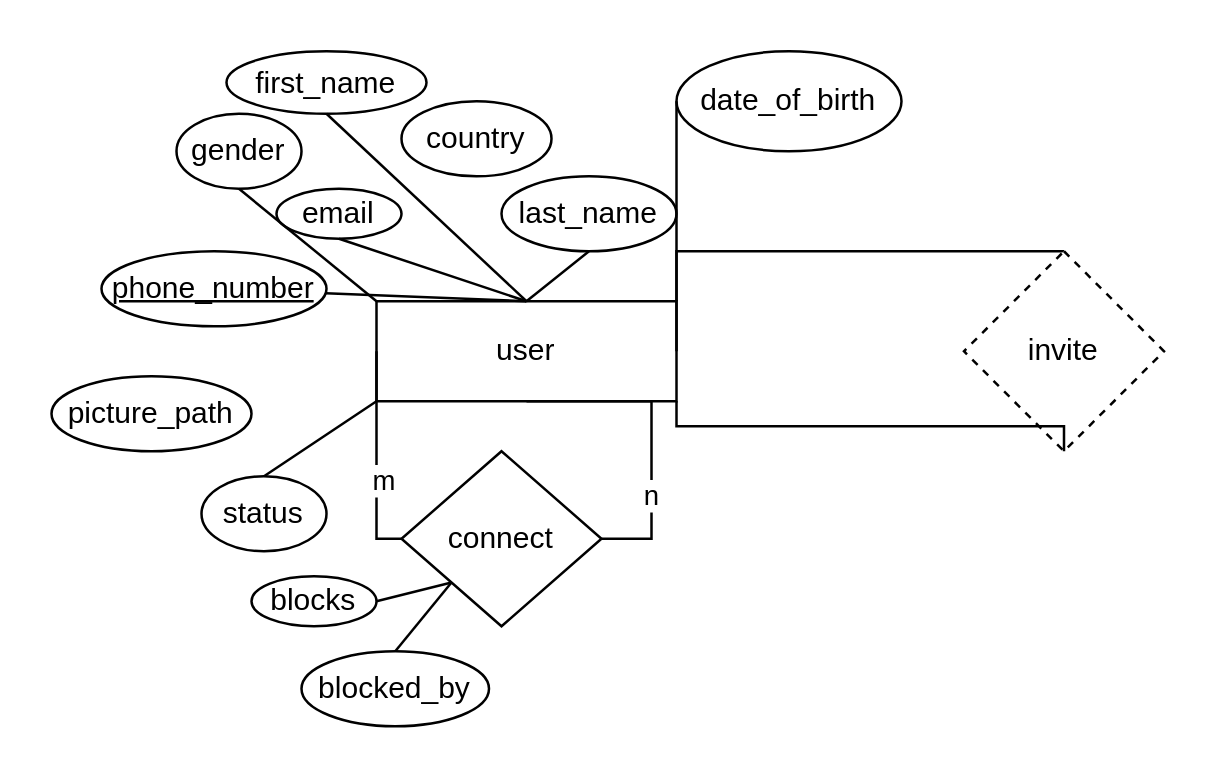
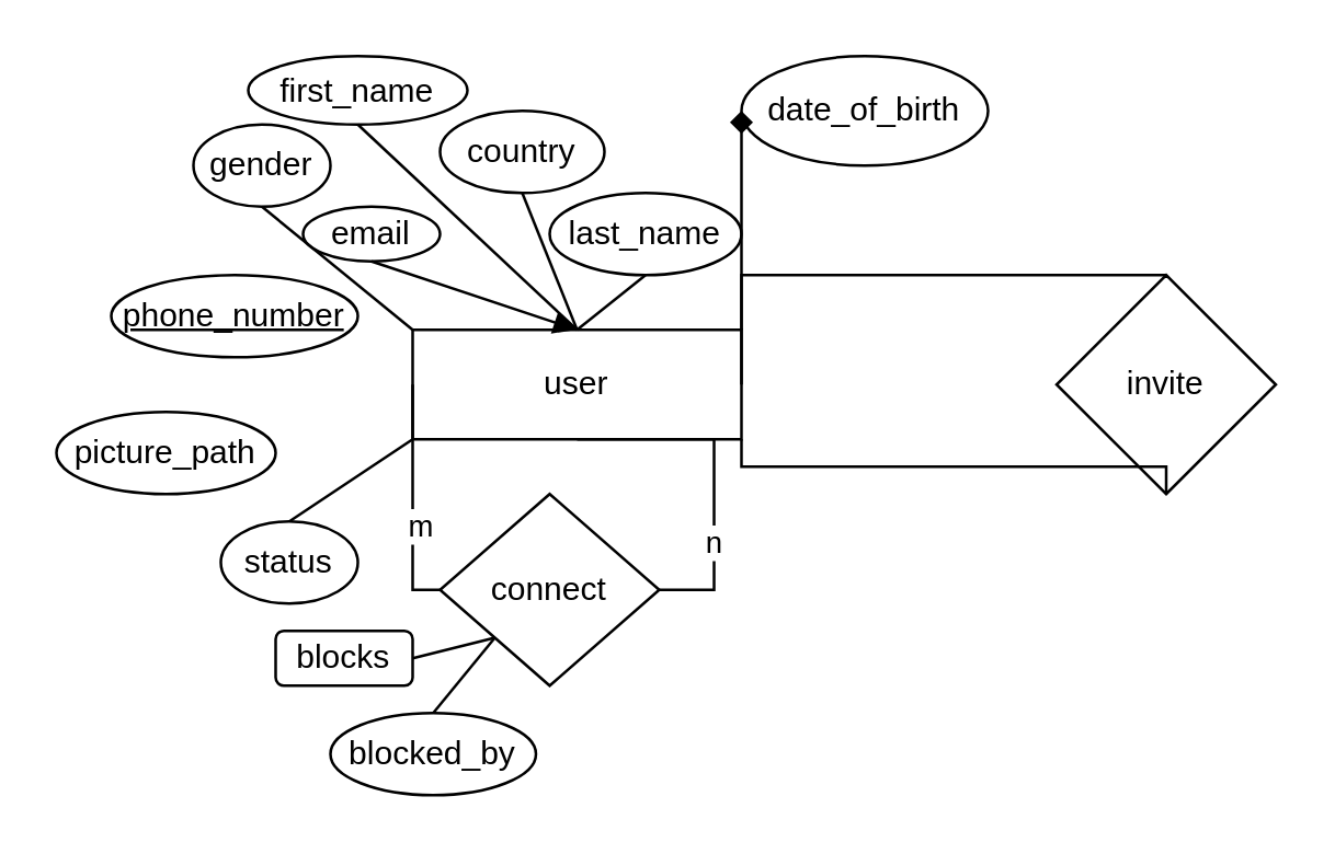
  <mxCell id="0" />
  <mxCell id="1" parent="0" />
  <mxCell id="2" value="user" style="rounded=0;whiteSpace=wrap;html=1;" vertex="1" parent="1"><mxGeometry x="150" y="120" width="120" height="40" as="geometry" /></mxCell>
  <mxCell id="3" value="&lt;u&gt;phone_number&lt;/u&gt;" style="ellipse;whiteSpace=wrap;html=1;" vertex="1" parent="1"><mxGeometry x="40" y="100" width="90" height="30" as="geometry" /></mxCell>
  <mxCell id="4" value="email" style="ellipse;whiteSpace=wrap;html=1;" vertex="1" parent="1"><mxGeometry x="110" y="75" width="50" height="20" as="geometry" /></mxCell>
  <mxCell id="5" value="date_of_birth" style="ellipse;whiteSpace=wrap;html=1;" vertex="1" parent="1"><mxGeometry x="270" y="20" width="90" height="40" as="geometry" /></mxCell>
  <mxCell id="6" value="first_name" style="ellipse;whiteSpace=wrap;html=1;" vertex="1" parent="1"><mxGeometry x="90" y="20" width="80" height="25" as="geometry" /></mxCell>
  <mxCell id="7" value="country" style="ellipse;whiteSpace=wrap;html=1;" vertex="1" parent="1"><mxGeometry x="160" y="40" width="60" height="30" as="geometry" /></mxCell>
  <mxCell id="8" value="gender" style="ellipse;whiteSpace=wrap;html=1;" vertex="1" parent="1"><mxGeometry x="70" y="45" width="50" height="30" as="geometry" /></mxCell>
  <mxCell id="9" value="picture_path" style="ellipse;whiteSpace=wrap;html=1;" vertex="1" parent="1"><mxGeometry x="20" y="150" width="80" height="30" as="geometry" /></mxCell>
  <mxCell id="10" value="last_name" style="ellipse;whiteSpace=wrap;html=1;" vertex="1" parent="1"><mxGeometry x="200" y="70" width="70" height="30" as="geometry" /></mxCell>
  <mxCell id="11" value="" style="endArrow=none;html=1;rounded=0;elbow=vertical;entryX=0.5;entryY=1;entryDx=0;entryDy=0;exitX=0.5;exitY=0;exitDx=0;exitDy=0;" edge="1" parent="1" source="2" target="10"><mxGeometry width="50" height="50" relative="1" as="geometry"><mxPoint x="130" y="40" as="sourcePoint" /><mxPoint x="180" y="-10" as="targetPoint" /></mxGeometry></mxCell>
- <mxCell id="12" value="" style="endArrow=none;html=1;rounded=0;elbow=vertical;entryX=0.5;entryY=0;entryDx=0;entryDy=0;exitX=0.5;exitY=1;exitDx=0;exitDy=0;" edge="1" parent="1" source="4" target="2"><mxGeometry width="50" height="50" relative="1" as="geometry"><mxPoint x="30" y="80" as="sourcePoint" /><mxPoint x="80" y="30" as="targetPoint" /></mxGeometry></mxCell>
- <mxCell id="13" value="" style="endArrow=none;html=1;rounded=0;elbow=vertical;entryX=0;entryY=0.5;entryDx=0;entryDy=0;exitX=1;exitY=0.5;exitDx=0;exitDy=0;" edge="1" parent="1" source="2" target="5"><mxGeometry width="50" height="50" relative="1" as="geometry"><mxPoint x="230" y="290" as="sourcePoint" /><mxPoint x="280" y="240" as="targetPoint" /></mxGeometry></mxCell>
+ <mxCell id="12" value="" style="endArrow=block;html=1;rounded=0;elbow=vertical;entryX=0.5;entryY=0;entryDx=0;entryDy=0;exitX=0.5;exitY=1;exitDx=0;exitDy=0;" edge="1" parent="1" source="4" target="2"><mxGeometry width="50" height="50" relative="1" as="geometry"><mxPoint x="30" y="80" as="sourcePoint" /><mxPoint x="80" y="30" as="targetPoint" /></mxGeometry></mxCell>
+ <mxCell id="13" value="" style="endArrow=diamond;html=1;rounded=0;elbow=vertical;entryX=0;entryY=0.5;entryDx=0;entryDy=0;exitX=1;exitY=0.5;exitDx=0;exitDy=0;" edge="1" parent="1" source="2" target="5"><mxGeometry width="50" height="50" relative="1" as="geometry"><mxPoint x="230" y="290" as="sourcePoint" /><mxPoint x="280" y="240" as="targetPoint" /></mxGeometry></mxCell>
  <mxCell id="14" value="" style="endArrow=none;html=1;rounded=0;elbow=vertical;entryX=0.5;entryY=1;entryDx=0;entryDy=0;exitX=0.5;exitY=0;exitDx=0;exitDy=0;" edge="1" parent="1" source="2" target="6"><mxGeometry width="50" height="50" relative="1" as="geometry"><mxPoint x="150" y="50" as="sourcePoint" /><mxPoint x="200" y="0" as="targetPoint" /></mxGeometry></mxCell>
- <mxCell id="15" value="" style="endArrow=none;html=1;rounded=0;elbow=vertical;exitX=0.5;exitY=0;exitDx=0;exitDy=0;" edge="1" parent="1" source="2" target="3"><mxGeometry width="50" height="50" relative="1" as="geometry"><mxPoint x="10" y="60" as="sourcePoint" /><mxPoint x="60" as="targetPoint" y="10" /></mxGeometry></mxCell>
+ <mxCell id="15" value="" style="endArrow=none;html=1;rounded=0;elbow=vertical;entryX=0.5;entryY=1;entryDx=0;entryDy=0;exitX=0.5;exitY=0;exitDx=0;exitDy=0;" edge="1" parent="1" source="2" target="7"><mxGeometry width="50" height="50" relative="1" as="geometry"><mxPoint x="10" y="60" as="sourcePoint" /><mxPoint x="60" as="targetPoint" y="10" /></mxGeometry></mxCell>
  <mxCell id="16" value="" style="endArrow=none;html=1;rounded=0;elbow=vertical;entryX=0;entryY=0;entryDx=0;entryDy=0;exitX=0.5;exitY=1;exitDx=0;exitDy=0;" edge="1" parent="1" source="8" target="2"><mxGeometry width="50" height="50" relative="1" as="geometry"><mxPoint x="100" y="40" as="sourcePoint" /><mxPoint x="150" y="-10" as="targetPoint" /></mxGeometry></mxCell>
  <mxCell id="17" style="edgeStyle=orthogonalEdgeStyle;rounded=0;orthogonalLoop=1;jettySize=auto;html=1;entryX=0.5;entryY=1;entryDx=0;entryDy=0;endArrow=none;endFill=0;elbow=vertical;exitX=1;exitY=0.5;exitDx=0;exitDy=0;" edge="1" parent="1" source="21" target="2"><mxGeometry relative="1" as="geometry" /></mxCell>
  <mxCell id="18" value="n" style="edgeLabel;html=1;align=center;verticalAlign=middle;resizable=0;points=[];" vertex="1" connectable="0" parent="17"><mxGeometry x="-0.389" y="1" relative="1" as="geometry"><mxPoint as="offset" /></mxGeometry></mxCell>
  <mxCell id="19" style="edgeStyle=orthogonalEdgeStyle;rounded=0;orthogonalLoop=1;jettySize=auto;html=1;entryX=0;entryY=0.5;entryDx=0;entryDy=0;endArrow=none;endFill=0;elbow=vertical;exitX=0;exitY=0.5;exitDx=0;exitDy=0;" edge="1" parent="1" source="21" target="2"><mxGeometry relative="1" as="geometry"><Array as="points"><mxPoint x="150" y="215" /></Array></mxGeometry></mxCell>
  <mxCell id="20" value="m" style="edgeLabel;html=1;align=center;verticalAlign=middle;resizable=0;points=[];" vertex="1" connectable="0" parent="19"><mxGeometry x="-0.196" y="-2" relative="1" as="geometry"><mxPoint as="offset" /></mxGeometry></mxCell>
  <mxCell id="21" value="connect" style="rhombus;whiteSpace=wrap;html=1;" vertex="1" parent="1"><mxGeometry x="160" y="180" width="80" height="70" as="geometry" /></mxCell>
  <mxCell id="22" value="" style="endArrow=none;html=1;rounded=0;elbow=vertical;entryX=0;entryY=1;entryDx=0;entryDy=0;exitX=1;exitY=0.5;exitDx=0;exitDy=0;" edge="1" parent="1" source="23" target="21"><mxGeometry width="50" height="50" relative="1" as="geometry"><mxPoint x="144.142" y="235.858" as="sourcePoint" /><mxPoint x="150" y="280" as="targetPoint" /></mxGeometry></mxCell>
- <mxCell id="23" value="blocks" style="ellipse;whiteSpace=wrap;html=1;" vertex="1" parent="1"><mxGeometry x="100" y="230" width="50" height="20" as="geometry" /></mxCell>
+ <mxCell id="23" value="blocks" style="whiteSpace=wrap;html=1;rounded=1;" vertex="1" parent="1"><mxGeometry x="100" y="230" width="50" height="20" as="geometry" /></mxCell>
  <mxCell id="24" value="blocked_by" style="ellipse;whiteSpace=wrap;html=1;" vertex="1" parent="1"><mxGeometry x="120" y="260" width="75" height="30" as="geometry" /></mxCell>
  <mxCell id="25" value="" style="endArrow=none;html=1;rounded=0;elbow=vertical;entryX=0;entryY=1;entryDx=0;entryDy=0;exitX=0.5;exitY=0;exitDx=0;exitDy=0;" edge="1" parent="1" source="24" target="21"><mxGeometry width="50" height="50" relative="1" as="geometry"><mxPoint x="40" y="320" as="sourcePoint" /><mxPoint x="90" y="270" as="targetPoint" /></mxGeometry></mxCell>
  <mxCell id="26" value="status" style="ellipse;whiteSpace=wrap;html=1;" vertex="1" parent="1"><mxGeometry x="80" y="190" width="50" height="30" as="geometry" /></mxCell>
  <mxCell id="27" value="" style="endArrow=none;html=1;rounded=0;elbow=vertical;entryX=0;entryY=1;entryDx=0;entryDy=0;exitX=0.5;exitY=0;exitDx=0;exitDy=0;" edge="1" parent="1" source="26" target="2"><mxGeometry width="50" height="50" relative="1" as="geometry"><mxPoint x="250" y="360" as="sourcePoint" /><mxPoint x="300" y="310" as="targetPoint" /></mxGeometry></mxCell>
  <mxCell id="28" style="edgeStyle=orthogonalEdgeStyle;rounded=0;orthogonalLoop=1;jettySize=auto;html=1;endArrow=none;endFill=0;elbow=vertical;exitX=0.5;exitY=0;exitDx=0;exitDy=0;entryX=1;entryY=0;entryDx=0;entryDy=0;" edge="1" parent="1" source="29" target="2"><mxGeometry relative="1" as="geometry"><mxPoint x="370" y="140" as="sourcePoint" /><mxPoint x="300" y="120" as="targetPoint" /><Array as="points"><mxPoint x="270" y="100" /></Array></mxGeometry></mxCell>
- <mxCell id="29" value="invite" style="rhombus;whiteSpace=wrap;html=1;dashed=1;" vertex="1" parent="1"><mxGeometry x="385" y="100" width="80" height="80" as="geometry" /></mxCell>
+ <mxCell id="29" value="invite" style="rhombus;whiteSpace=wrap;html=1;" vertex="1" parent="1"><mxGeometry x="385" y="100" width="80" height="80" as="geometry" /></mxCell>
  <mxCell id="30" value="" style="endArrow=none;html=1;rounded=0;elbow=vertical;entryX=0.5;entryY=1;entryDx=0;entryDy=0;exitX=1;exitY=1;exitDx=0;exitDy=0;edgeStyle=orthogonalEdgeStyle;" edge="1" parent="1" source="2" target="29"><mxGeometry width="50" height="50" relative="1" as="geometry"><mxPoint x="400" y="290" as="sourcePoint" /><mxPoint x="450" y="240" as="targetPoint" /></mxGeometry></mxCell>
